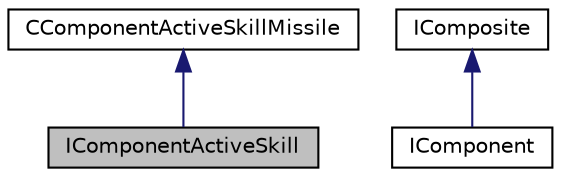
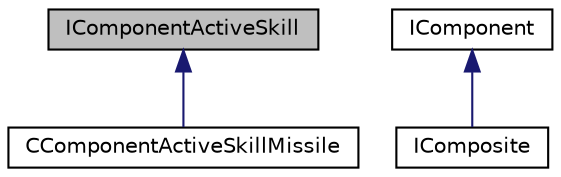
  digraph {
    node [color=black fillcolor=white fontname=Helvetica fontsize=10 shape=record style=filled]
    edge [color=midnightblue dir=back fontname=Helvetica fontsize=10 labelfontname=Helvetica labelfontsize=10 style=solid]
    n1 [fillcolor=grey75 fontcolor=black height=0.2 label=IComponentActiveSkill width=0.4]
    n2 [height=0.2 label=CComponentActiveSkillMissile width=0.4]
    n3 [height=0.2 label=IComponent width=0.4]
    n4 [height=0.2 label=IComposite width=0.4]
-   n2 -> n1
-   n4 -> n3
+   n1 -> n2
+   n3 -> n4
  }
